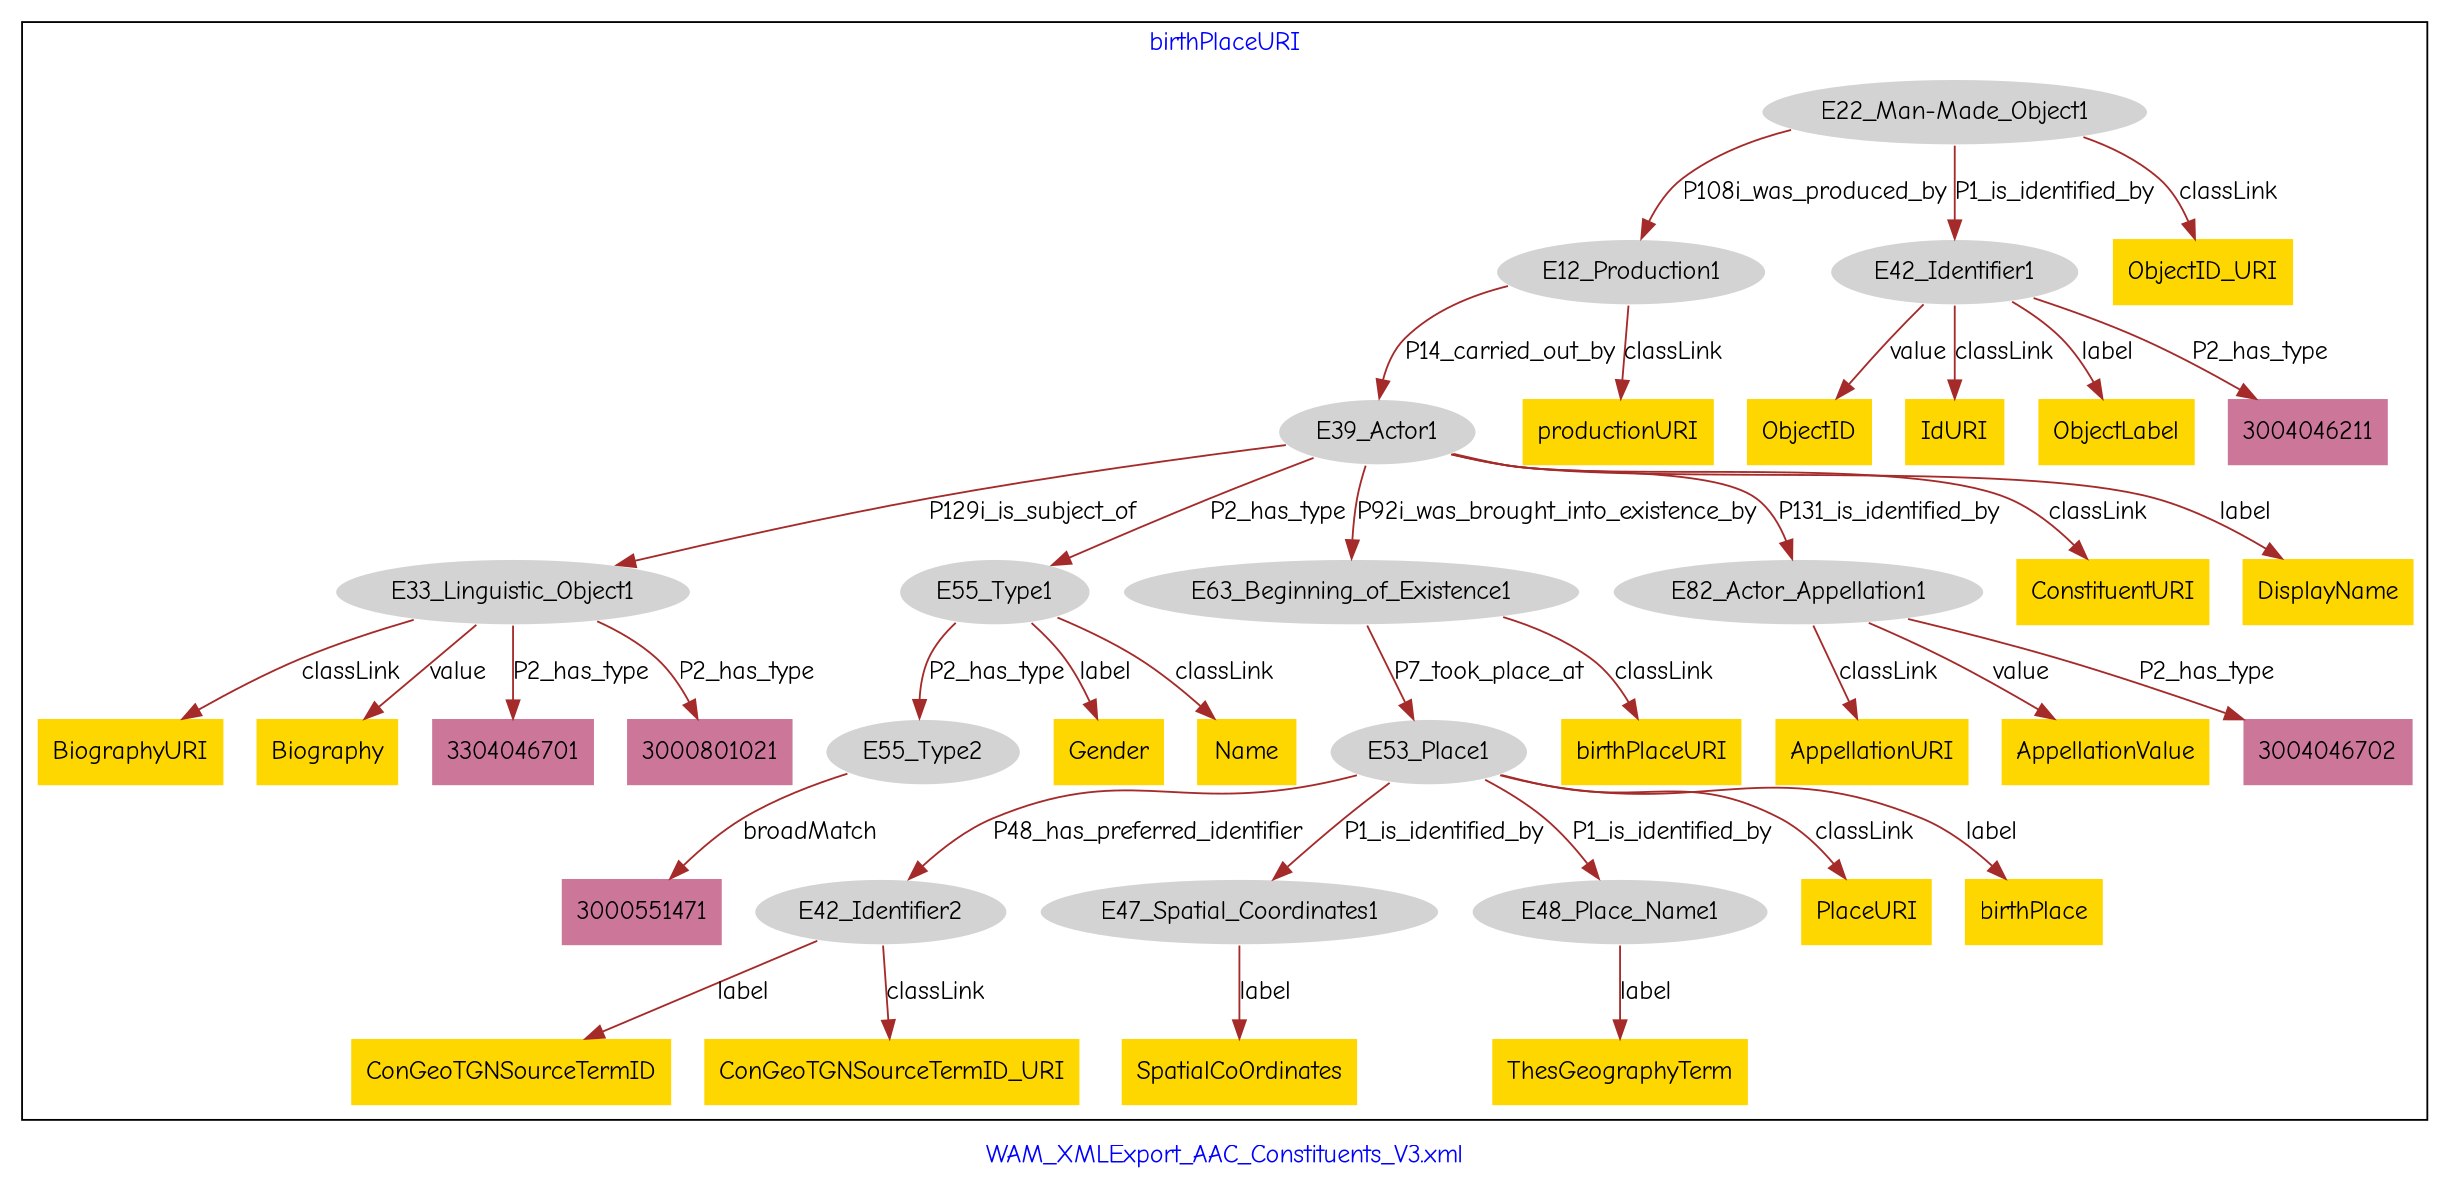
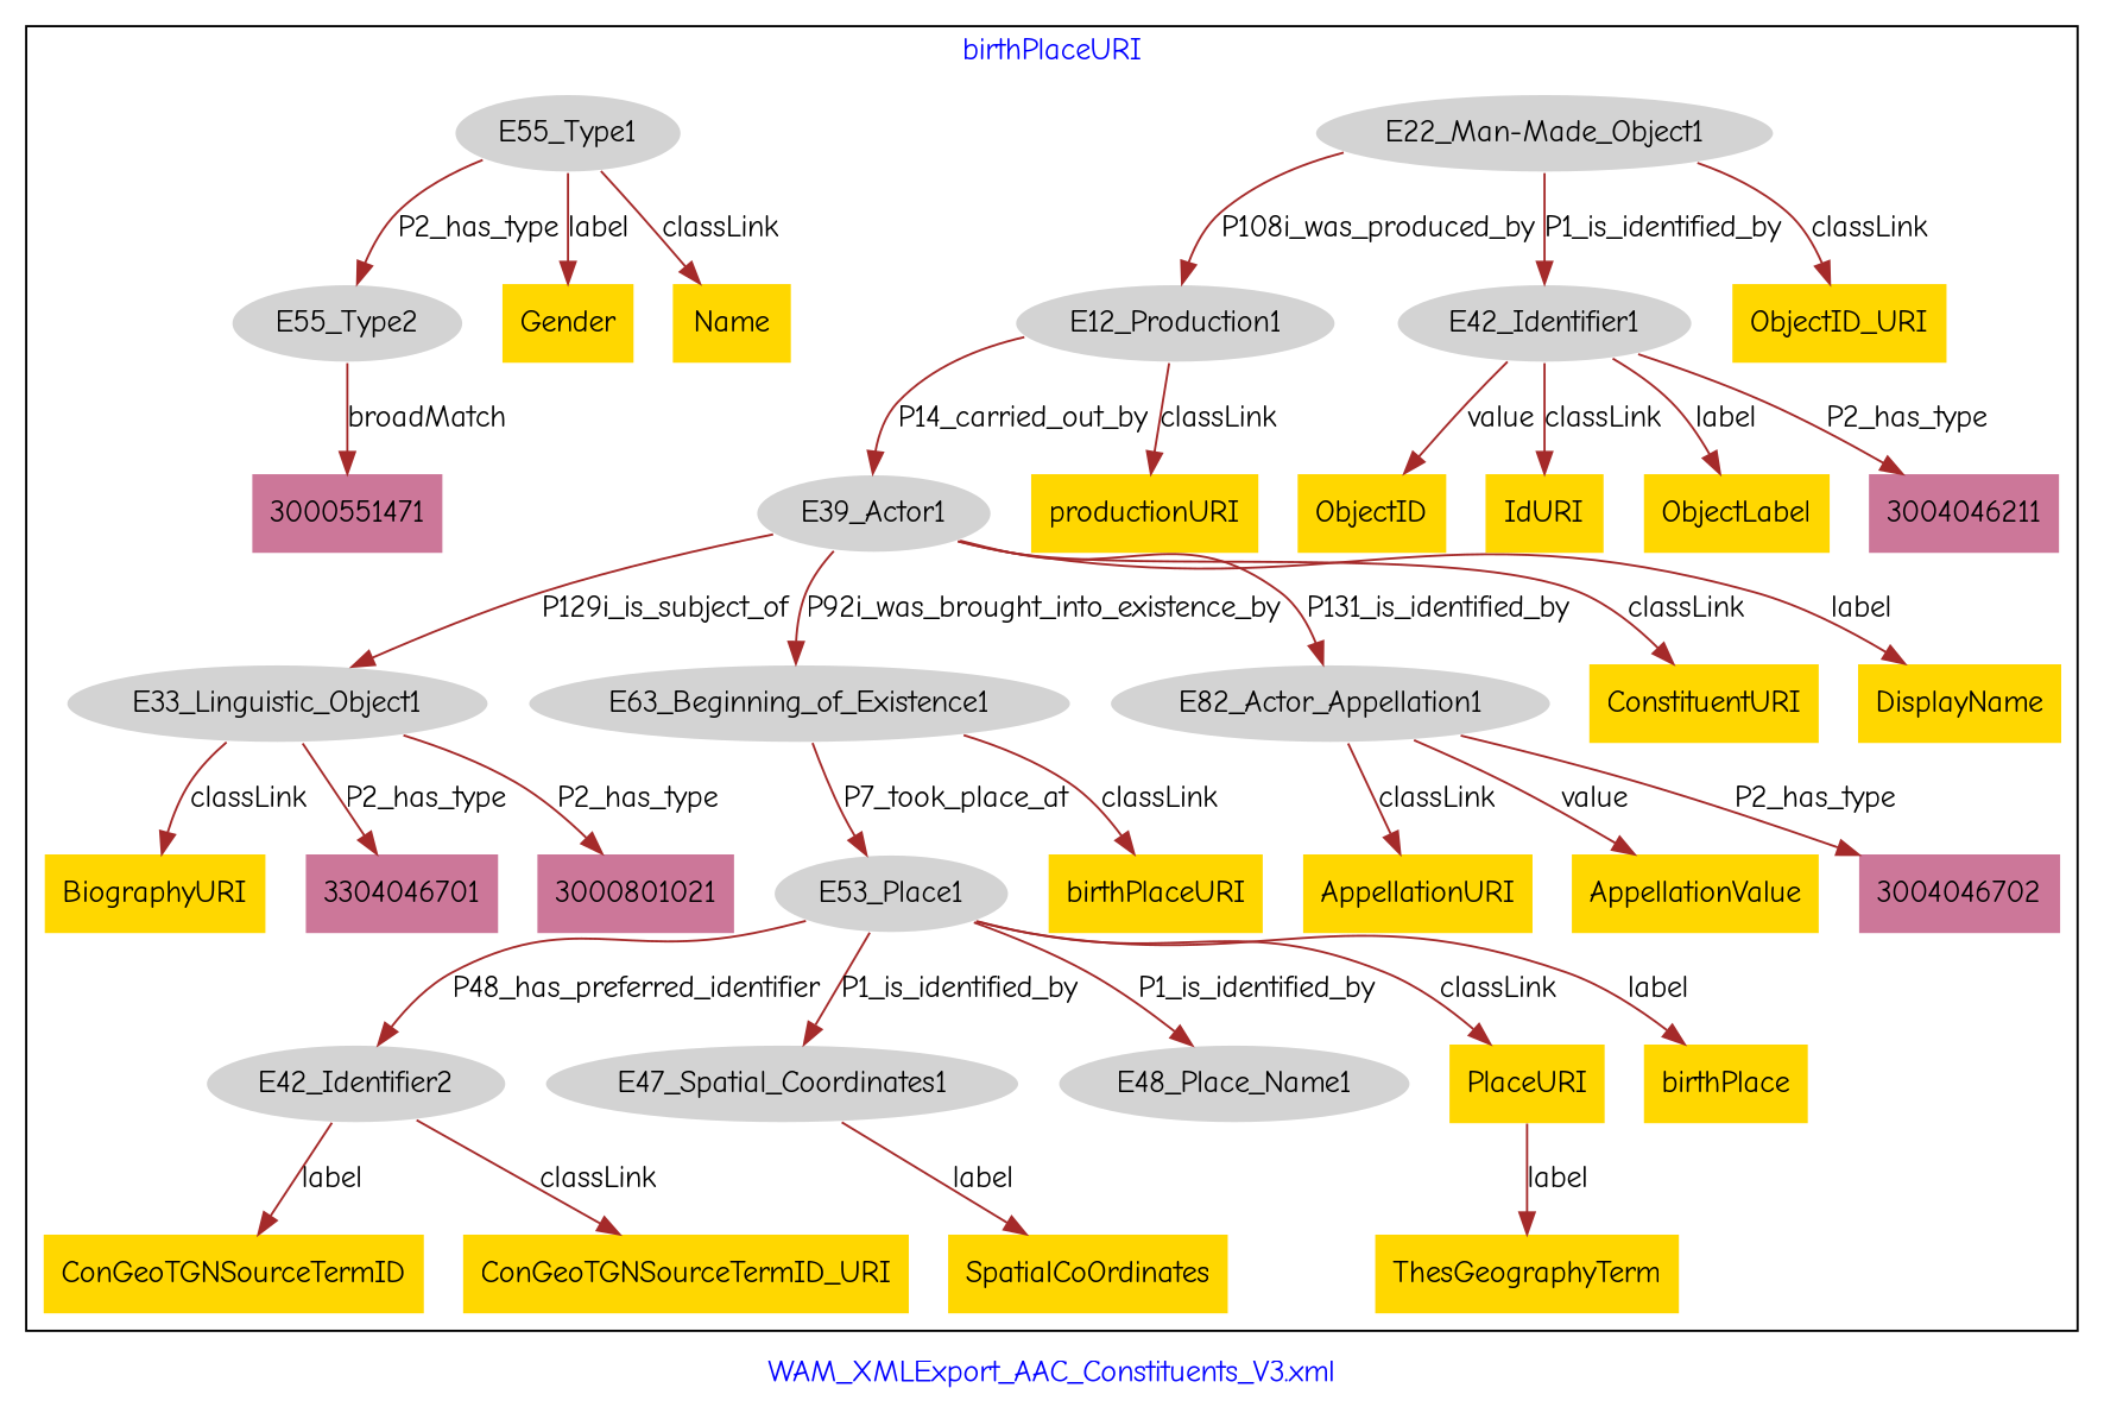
  digraph {
    fontcolor=blue
    fontname="Comic Neue"
    label="WAM_XMLExport_AAC_Constituents_V3.xml"
    remincross=true
    node [fillcolor=gold fontname="Comic Neue" style=filled shape=plaintext]
    edge [color=brown fontcolor=black fontname="Comic Neue"]
    n1 [color=white fillcolor=lightgray label=E12_Production1 shape=""]
    n2 [color=white fillcolor=lightgray label=E39_Actor1 shape=""]
    n3 [color=white fillcolor=lightgray label="E22_Man-Made_Object1" shape=""]
    n4 [color=white fillcolor=lightgray label=E42_Identifier1 shape=""]
    n5 [color=white fillcolor=lightgray label=E33_Linguistic_Object1 shape=""]
    n6 [color=white fillcolor=lightgray label=E55_Type1 shape=""]
    n7 [color=white fillcolor=lightgray label=E63_Beginning_of_Existence1 shape=""]
    n8 [color=white fillcolor=lightgray label=E82_Actor_Appellation1 shape=""]
    n9 [color=white fillcolor=lightgray label=E53_Place1 shape=""]
    n10 [color=white fillcolor=lightgray label=E42_Identifier2 shape=""]
    n11 [color=white fillcolor=lightgray label=E47_Spatial_Coordinates1 shape=""]
    n12 [color=white fillcolor=lightgray label=E48_Place_Name1 shape=""]
    n13 [color=white fillcolor=lightgray label=E55_Type2 shape=""]
    n14 [label=birthPlaceURI]
    n15 [label=ObjectID_URI]
    n16 [label=ConstituentURI]
    n17 [label=productionURI]
    n18 [label=SpatialCoOrdinates]
    n19 [label=ConGeoTGNSourceTermID]
    n20 [label=BiographyURI]
    n21 [label=ConGeoTGNSourceTermID_URI]
    n22 [label=ThesGeographyTerm]
    n23 [label=Gender]
    n24 [label=Name]
    n25 [label=PlaceURI]
    n26 [label=DisplayName]
    n27 [label=AppellationURI]
    n28 [label=birthPlace]
-   n29 [label=Biography]
    n30 [label=AppellationValue]
    n31 [label=ObjectID]
    n32 [label=IdURI]
    n33 [label=ObjectLabel]
    n34 [fillcolor="#CC7799" label=3004046211]
    n35 [fillcolor="#CC7799" label=3000551471]
    n36 [fillcolor="#CC7799" label=3304046701]
    n37 [fillcolor="#CC7799" label=3000801021]
    n38 [fillcolor="#CC7799" label=3004046702]
    subgraph cluster_1 {
      label=birthPlaceURI
      n1
      n2
      n3
      n4
      n5
      n6
      n7
      n8
      n9
      n10
      n11
      n12
      n13
      n14
      n15
      n16
      n17
      n18
      n19
      n20
      n21
      n22
      n23
      n24
      n25
      n26
      n27
      n28
-     n29
      n30
      n31
      n32
      n33
      n34
      n35
      n36
      n37
      n38
    }
    n1 -> n2 [label=P14_carried_out_by]
    n1 -> n17 [label=classLink]
    n2 -> n5 [label=P129i_is_subject_of]
-   n2 -> n6 [label=P2_has_type]
    n2 -> n7 [label=P92i_was_brought_into_existence_by]
    n2 -> n8 [label=P131_is_identified_by]
    n2 -> n16 [label=classLink]
    n2 -> n26 [label=label]
    n3 -> n1 [label=P108i_was_produced_by]
    n3 -> n4 [label=P1_is_identified_by]
    n3 -> n15 [label=classLink]
    n4 -> n31 [label=value]
    n4 -> n32 [label=classLink]
    n4 -> n33 [label=label]
    n4 -> n34 [label=P2_has_type]
    n5 -> n20 [label=classLink]
-   n5 -> n29 [label=value]
    n5 -> n36 [label=P2_has_type]
    n5 -> n37 [label=P2_has_type]
    n6 -> n13 [label=P2_has_type]
    n6 -> n23 [label=label]
    n6 -> n24 [label=classLink]
    n7 -> n9 [label=P7_took_place_at]
    n7 -> n14 [label=classLink]
    n8 -> n27 [label=classLink]
    n8 -> n30 [label=value]
    n8 -> n38 [label=P2_has_type]
    n9 -> n10 [label=P48_has_preferred_identifier]
    n9 -> n11 [label=P1_is_identified_by]
    n9 -> n12 [label=P1_is_identified_by]
    n9 -> n25 [label=classLink]
    n9 -> n28 [label=label]
    n10 -> n19 [label=label]
    n10 -> n21 [label=classLink]
    n11 -> n18 [label=label]
-   n12 -> n22 [label=label]
+   n25 -> n22 [label=label]
    n13 -> n35 [label=broadMatch]
  }
